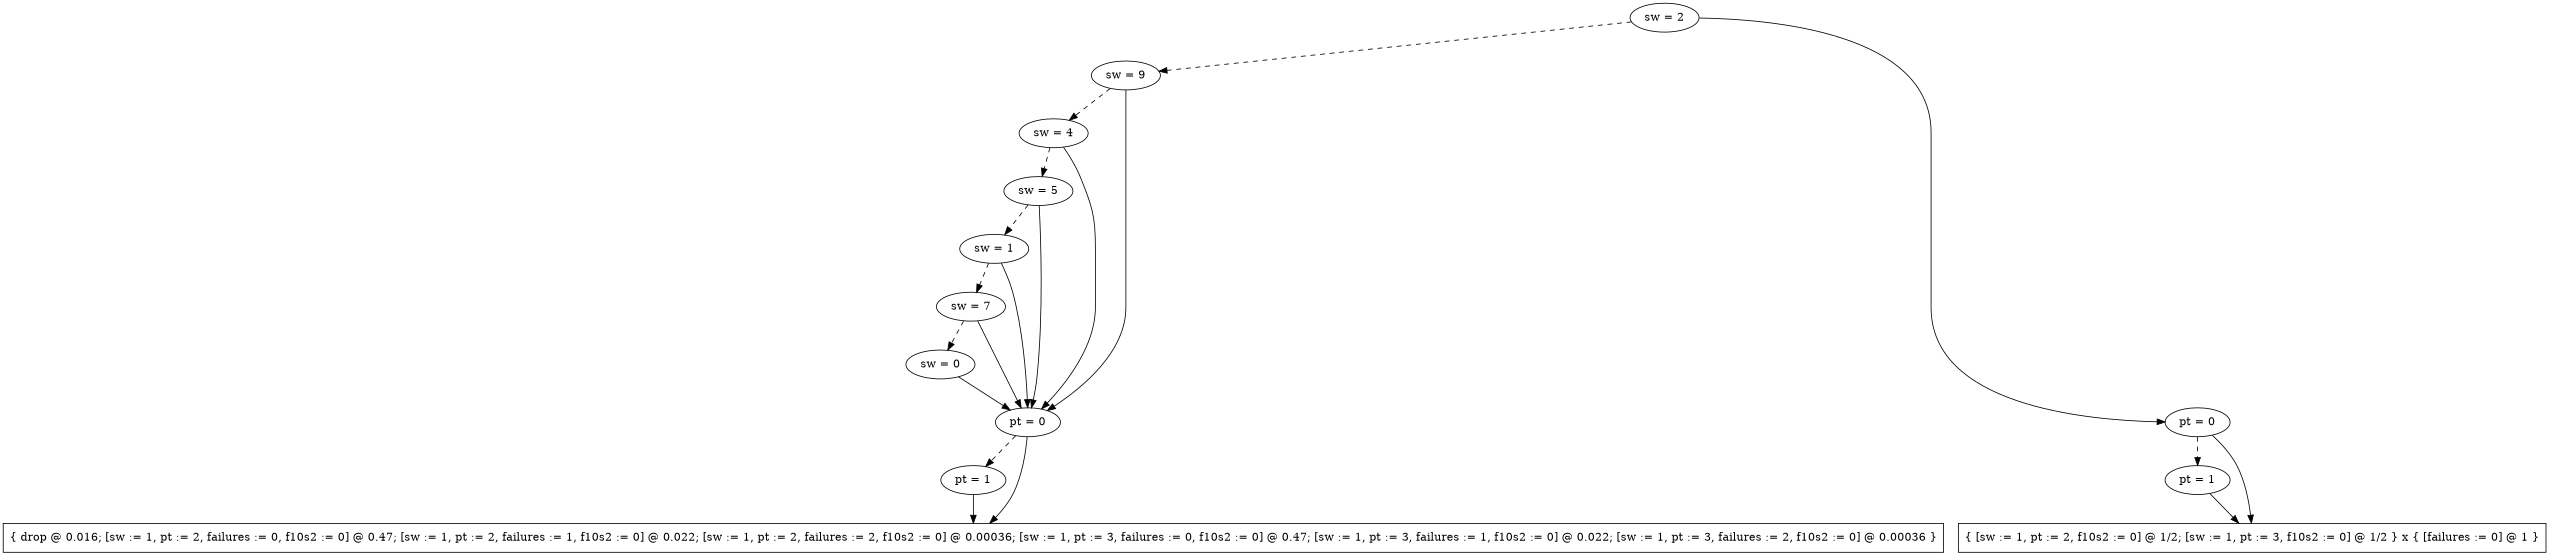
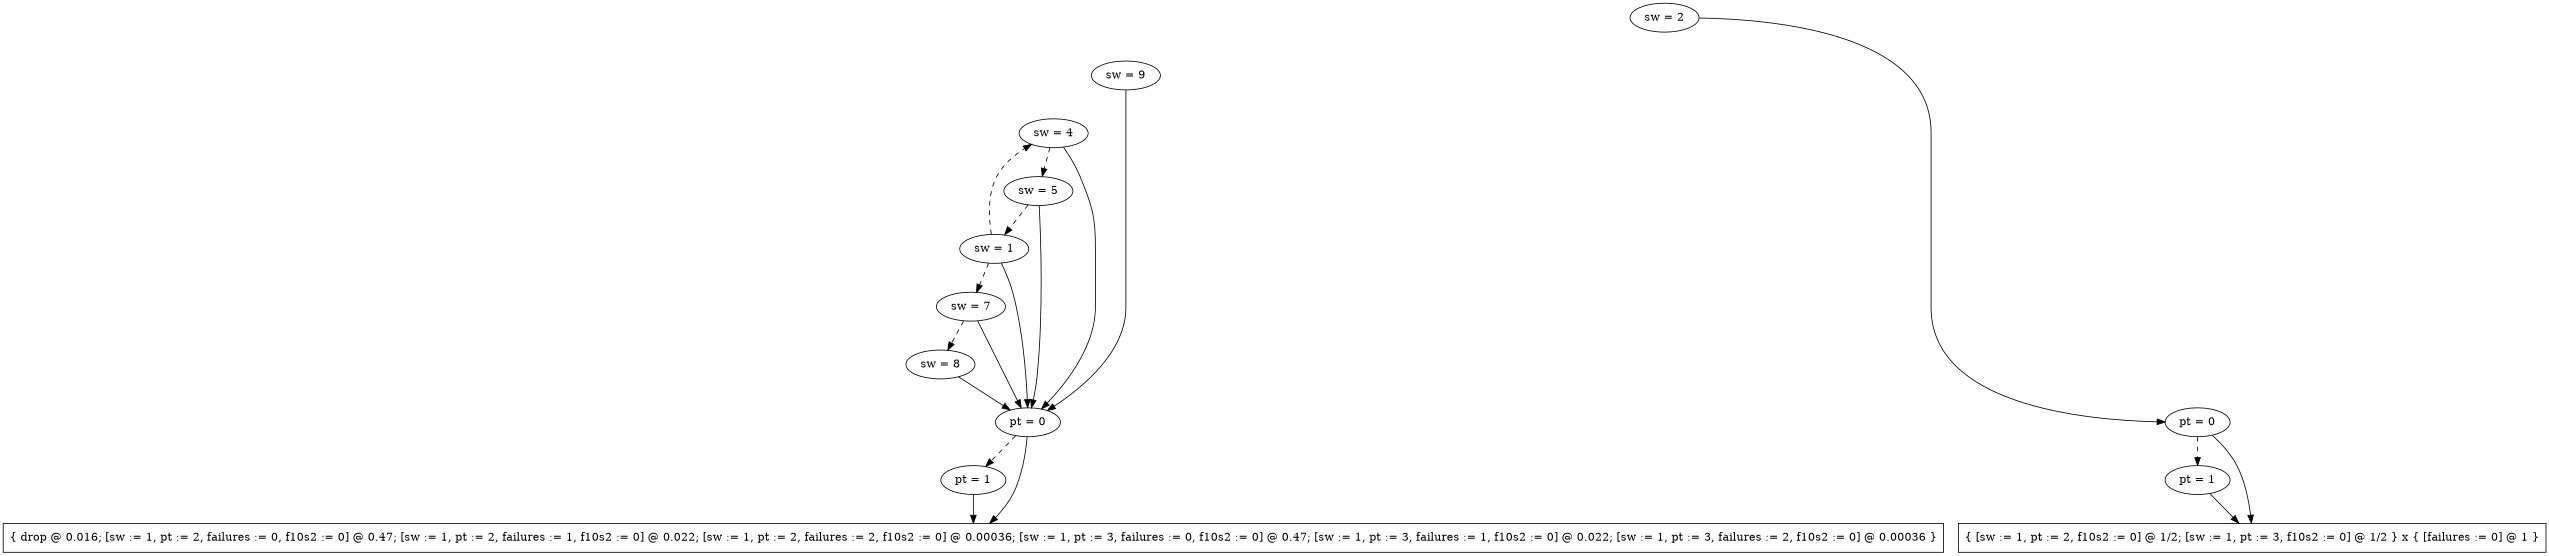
  digraph {
    n1 [label="sw = 4"]
    n2 [label="pt = 1"]
    n3 [label="pt = 1"]
    n4 [label="sw = 5"]
    n5 [label="sw = 9"]
    n6 [label="sw = 2"]
    n7 [label="sw = 7"]
-   n8 [label="sw = 0"]
+   n8 [label="sw = 8"]
    n9 [label="sw = 1"]
    n10 [label="pt = 0"]
    n11 [label="pt = 0"]
    n12 [label="{ [sw := 1, pt := 2, f10s2 := 0] @ 1/2; [sw := 1, pt := 3, f10s2 := 0] @ 1/2 } x { [failures := 0] @ 1 }" shape=box]
    n13 [label="{ drop @ 0.016; [sw := 1, pt := 2, failures := 0, f10s2 := 0] @ 0.47; [sw := 1, pt := 2, failures := 1, f10s2 := 0] @ 0.022; [sw := 1, pt := 2, failures := 2, f10s2 := 0] @ 0.00036; [sw := 1, pt := 3, failures := 0, f10s2 := 0] @ 0.47; [sw := 1, pt := 3, failures := 1, f10s2 := 0] @ 0.022; [sw := 1, pt := 3, failures := 2, f10s2 := 0] @ 0.00036 }" shape=box]
    subgraph sub_1 {
      rank=same
      n1
    }
    subgraph sub_2 {
      rank=same
      n2
      n3
    }
    subgraph sub_3 {
      rank=same
      n4
    }
    subgraph sub_4 {
      rank=same
      n5
    }
    subgraph sub_5 {
      rank=same
      n6
    }
    subgraph sub_6 {
      rank=same
      n7
    }
    subgraph sub_7 {
      rank=same
      n8
    }
    subgraph sub_8 {
      rank=same
      n9
    }
    subgraph sub_9 {
      rank=same
      n10
      n11
    }
    n1 -> n4 [style=dashed]
    n1 -> n11
    n2 -> n12
    n3 -> n13
    n4 -> n9 [style=dashed]
    n4 -> n11
-   n5 -> n1 [style=dashed]
+   n9 -> n1 [style=dashed]
    n5 -> n11
-   n6 -> n5 [style=dashed]
    n6 -> n10
    n7 -> n8 [style=dashed]
    n7 -> n11
    n8 -> n11
    n9 -> n7 [style=dashed]
    n9 -> n11
    n10 -> n2 [style=dashed]
    n10 -> n12
    n11 -> n3 [style=dashed]
    n11 -> n13
  }
